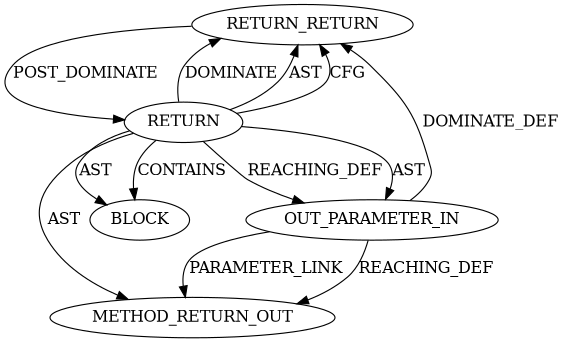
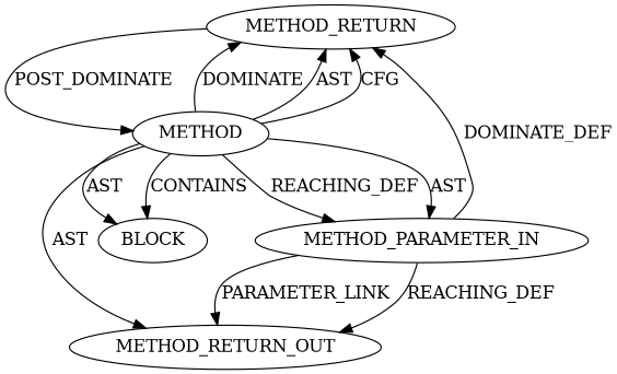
  digraph {
    node [CODE="<empty>" EVALUATION_STRATEGY=BY_VALUE ORDER=1 TYPE_FULL_NAME=ANY]
-   n1 [CODE=RET ORDER=2 label=RETURN_RETURN]
-   n2 [AST_PARENT_FULL_NAME="<global>" AST_PARENT_TYPE=NAMESPACE_BLOCK FILENAME="<empty>" FULL_NAME=EVP_PKEY_size IS_EXTERNAL=true NAME=EVP_PKEY_size ORDER=0 label=RETURN EVALUATION_STRATEGY="" TYPE_FULL_NAME=""]
-   n3 [CODE=p1 INDEX=1 IS_VARIADIC=false NAME=p1 label=OUT_PARAMETER_IN]
+   n1 [CODE=RET ORDER=2 label=METHOD_RETURN]
+   n2 [AST_PARENT_FULL_NAME="<global>" AST_PARENT_TYPE=NAMESPACE_BLOCK FILENAME="<empty>" FULL_NAME=EVP_PKEY_size IS_EXTERNAL=true NAME=EVP_PKEY_size ORDER=0 label=METHOD EVALUATION_STRATEGY="" TYPE_FULL_NAME=""]
+   n3 [CODE=p1 INDEX=1 IS_VARIADIC=false NAME=p1 label=METHOD_PARAMETER_IN]
    n4 [CODE=p1 INDEX=1 IS_VARIADIC=false NAME=p1 label=METHOD_RETURN_OUT]
    n5 [ARGUMENT_INDEX=1 label=BLOCK EVALUATION_STRATEGY=""]
    n1 -> n2 [label=POST_DOMINATE]
    n2 -> n1 [label=DOMINATE]
    n2 -> n1 [label=AST]
    n2 -> n1 [label=CFG]
    n2 -> n3 [label=AST]
    n2 -> n3 [label=REACHING_DEF]
    n2 -> n4 [label=AST]
    n2 -> n5 [label=AST]
    n2 -> n5 [label=CONTAINS]
    n3 -> n1 [VARIABLE=p1 label=DOMINATE_DEF]
    n3 -> n4 [VARIABLE=p1 label=REACHING_DEF]
    n3 -> n4 [label=PARAMETER_LINK]
  }
